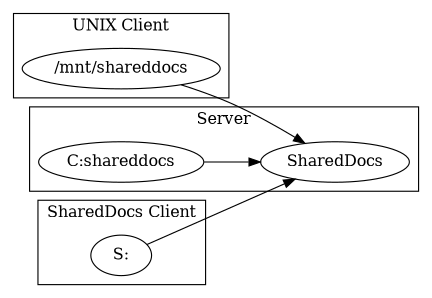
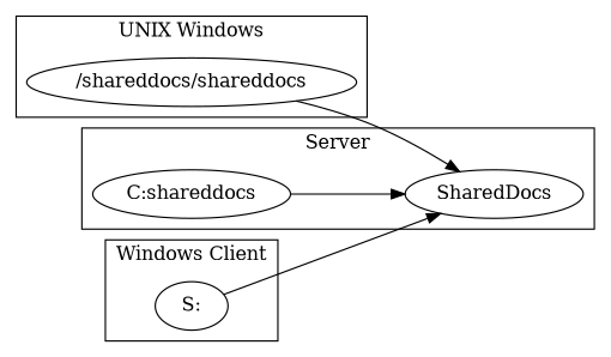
  digraph {
    rankdir=LR
-   n1 [label="/mnt/shareddocs"]
+   n1 [label="/shareddocs/shareddocs"]
    n2 [label="S:"]
    n3 [label=SharedDocs]
    n4 [label="C:\shareddocs"]
    subgraph cluster_1 {
-     label="UNIX Client"
+     label="UNIX Windows"
      n1
    }
    subgraph cluster_2 {
-     label="SharedDocs Client"
+     label="Windows Client"
      n2
    }
    subgraph cluster_3 {
      label=Server
      n3
      n4
    }
    n1 -> n3
    n2 -> n3
    n4 -> n3
  }
